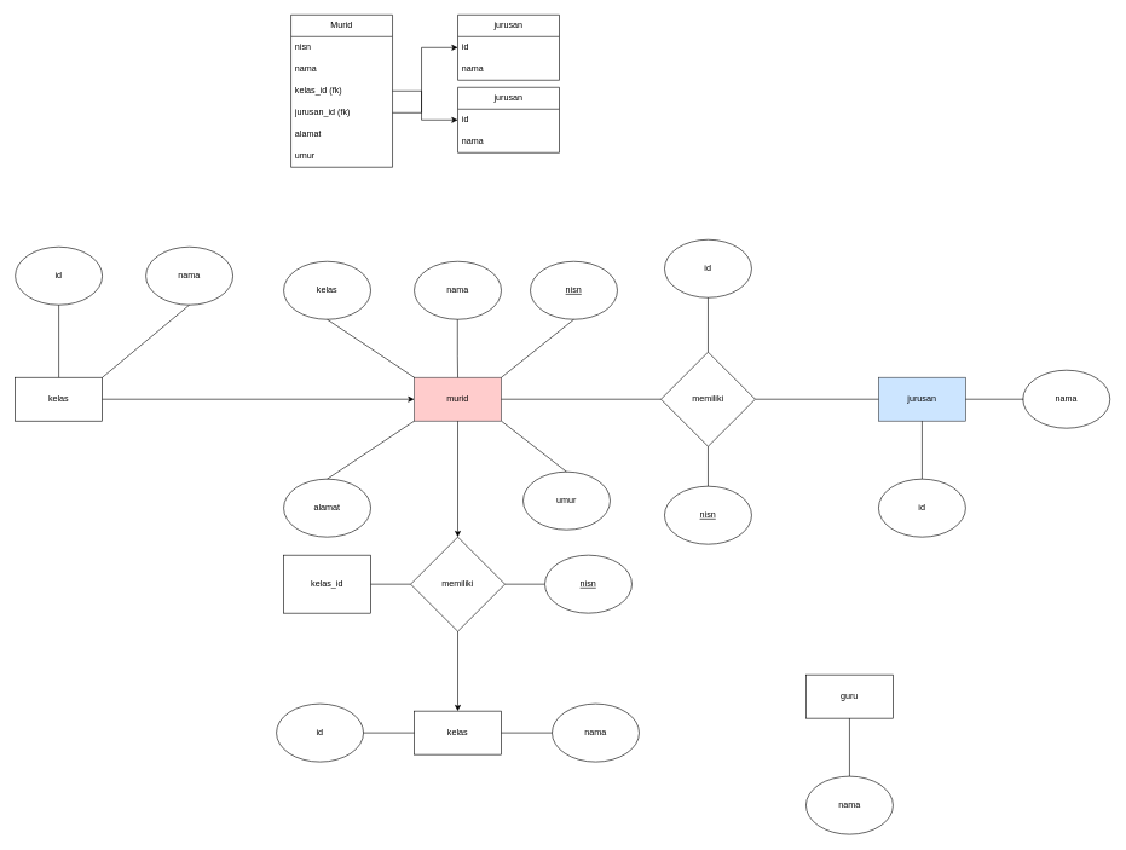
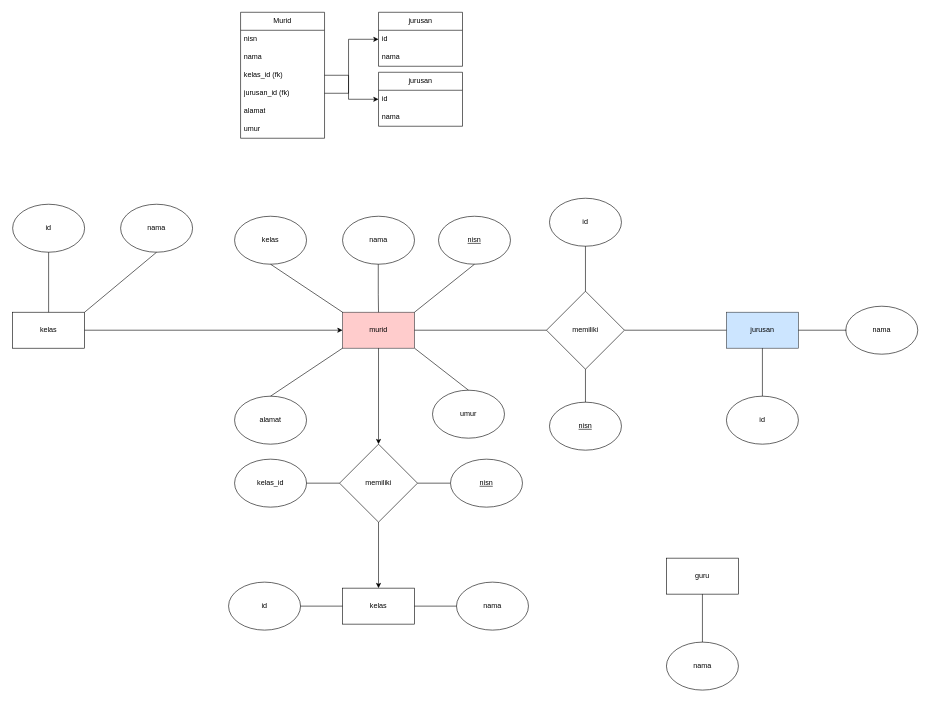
  <mxCell id="0" />
  <mxCell id="1" parent="0" />
  <mxCell id="2" value="nama" style="ellipse;whiteSpace=wrap;html=1;" vertex="1" parent="1"><mxGeometry x="570" y="360" width="120" height="80" as="geometry" /></mxCell>
  <mxCell id="3" value="murid" style="rounded=0;whiteSpace=wrap;html=1;fillColor=#ffcccc;strokeColor=#36393d;" vertex="1" parent="1"><mxGeometry x="570" y="520" width="120" height="60" as="geometry" /></mxCell>
  <mxCell id="4" value="memiliki" style="rhombus;whiteSpace=wrap;html=1;" vertex="1" parent="1"><mxGeometry x="910" y="485" width="130" height="130" as="geometry" /></mxCell>
  <mxCell id="5" value="&lt;u&gt;nisn&lt;/u&gt;" style="ellipse;whiteSpace=wrap;html=1;" vertex="1" parent="1"><mxGeometry x="730" y="360" width="120" height="80" as="geometry" /></mxCell>
  <mxCell id="6" value="kelas" style="ellipse;whiteSpace=wrap;html=1;" vertex="1" parent="1"><mxGeometry x="390" y="360" width="120" height="80" as="geometry" /></mxCell>
  <mxCell id="7" value="alamat" style="ellipse;whiteSpace=wrap;html=1;" vertex="1" parent="1"><mxGeometry x="390" y="660" width="120" height="80" as="geometry" /></mxCell>
  <mxCell id="8" value="umur" style="ellipse;whiteSpace=wrap;html=1;" vertex="1" parent="1"><mxGeometry x="720" y="650" width="120" height="80" as="geometry" /></mxCell>
  <mxCell id="9" value="" style="endArrow=none;html=1;rounded=0;" edge="1" parent="1"><mxGeometry width="50" height="50" relative="1" as="geometry"><mxPoint x="630" y="520" as="sourcePoint" /><mxPoint x="629.58" y="440" as="targetPoint" /><Array as="points"><mxPoint x="629.58" y="490" /></Array></mxGeometry></mxCell>
  <mxCell id="10" value="" style="endArrow=none;html=1;rounded=0;entryX=1;entryY=1;entryDx=0;entryDy=0;exitX=0.5;exitY=0;exitDx=0;exitDy=0;" edge="1" parent="1" source="8" target="3"><mxGeometry width="50" height="50" relative="1" as="geometry"><mxPoint x="630" y="660" as="sourcePoint" /><mxPoint x="629.58" y="580" as="targetPoint" /><Array as="points" /></mxGeometry></mxCell>
  <mxCell id="11" value="" style="endArrow=none;html=1;rounded=0;exitX=1;exitY=0;exitDx=0;exitDy=0;entryX=0.5;entryY=1;entryDx=0;entryDy=0;" edge="1" parent="1" source="3" target="5"><mxGeometry width="50" height="50" relative="1" as="geometry"><mxPoint x="760.42" y="520" as="sourcePoint" /><mxPoint x="760" y="440" as="targetPoint" /><Array as="points" /></mxGeometry></mxCell>
  <mxCell id="12" value="" style="endArrow=none;html=1;rounded=0;exitX=0;exitY=0;exitDx=0;exitDy=0;entryX=0.5;entryY=1;entryDx=0;entryDy=0;" edge="1" parent="1" source="3" target="6"><mxGeometry width="50" height="50" relative="1" as="geometry"><mxPoint x="700" y="530" as="sourcePoint" /><mxPoint x="771" y="445" as="targetPoint" /><Array as="points" /></mxGeometry></mxCell>
  <mxCell id="13" value="" style="endArrow=none;html=1;rounded=0;exitX=0;exitY=0.5;exitDx=0;exitDy=0;entryX=1;entryY=0.5;entryDx=0;entryDy=0;" edge="1" parent="1" source="48" target="40"><mxGeometry width="50" height="50" relative="1" as="geometry"><mxPoint x="580" y="530" as="sourcePoint" /><mxPoint x="510" y="550" as="targetPoint" /><Array as="points" /></mxGeometry></mxCell>
  <mxCell id="14" value="" style="endArrow=none;html=1;rounded=0;exitX=0;exitY=1;exitDx=0;exitDy=0;entryX=0.5;entryY=0;entryDx=0;entryDy=0;" edge="1" parent="1" source="3" target="7"><mxGeometry width="50" height="50" relative="1" as="geometry"><mxPoint x="580" y="530" as="sourcePoint" /><mxPoint x="460" y="450" as="targetPoint" /><Array as="points" /></mxGeometry></mxCell>
  <mxCell id="15" value="jurusan" style="rounded=0;whiteSpace=wrap;html=1;fillColor=#cce5ff;strokeColor=#36393d;" vertex="1" parent="1"><mxGeometry x="1210" y="520" width="120" height="60" as="geometry" /></mxCell>
  <mxCell id="16" value="nama" style="ellipse;whiteSpace=wrap;html=1;" vertex="1" parent="1"><mxGeometry x="1409" y="510" width="120" height="80" as="geometry" /></mxCell>
  <mxCell id="17" value="id" style="ellipse;whiteSpace=wrap;html=1;" vertex="1" parent="1"><mxGeometry x="1210" y="660" width="120" height="80" as="geometry" /></mxCell>
  <mxCell id="18" value="" style="endArrow=none;html=1;rounded=0;entryX=0;entryY=0.5;entryDx=0;entryDy=0;exitX=1;exitY=0.5;exitDx=0;exitDy=0;" edge="1" parent="1" source="15"><mxGeometry width="50" height="50" relative="1" as="geometry"><mxPoint x="760" y="530" as="sourcePoint" /><mxPoint x="1410" y="550" as="targetPoint" /><Array as="points" /></mxGeometry></mxCell>
  <mxCell id="19" value="" style="endArrow=none;html=1;rounded=0;entryX=0.5;entryY=0;entryDx=0;entryDy=0;exitX=0.5;exitY=1;exitDx=0;exitDy=0;" edge="1" parent="1" source="15" target="17"><mxGeometry width="50" height="50" relative="1" as="geometry"><mxPoint x="1340" y="560" as="sourcePoint" /><mxPoint x="1420" y="560" as="targetPoint" /><Array as="points" /></mxGeometry></mxCell>
  <mxCell id="20" value="id" style="ellipse;whiteSpace=wrap;html=1;" vertex="1" parent="1"><mxGeometry x="915" y="330" width="120" height="80" as="geometry" /></mxCell>
  <mxCell id="21" value="Murid" style="swimlane;fontStyle=0;childLayout=stackLayout;horizontal=1;startSize=30;horizontalStack=0;resizeParent=1;resizeParentMax=0;resizeLast=0;collapsible=1;marginBottom=0;whiteSpace=wrap;html=1;" vertex="1" parent="1"><mxGeometry x="400" y="20" width="140" height="210" as="geometry" /></mxCell>
  <mxCell id="22" value="nisn" style="text;strokeColor=none;fillColor=none;align=left;verticalAlign=middle;spacingLeft=4;spacingRight=4;overflow=hidden;points=[[0,0.5],[1,0.5]];portConstraint=eastwest;rotatable=0;whiteSpace=wrap;html=1;" vertex="1" parent="21"><mxGeometry y="30" width="140" height="30" as="geometry" /></mxCell>
  <mxCell id="23" value="nama" style="text;strokeColor=none;fillColor=none;align=left;verticalAlign=middle;spacingLeft=4;spacingRight=4;overflow=hidden;points=[[0,0.5],[1,0.5]];portConstraint=eastwest;rotatable=0;whiteSpace=wrap;html=1;" vertex="1" parent="21"><mxGeometry y="60" width="140" height="30" as="geometry" /></mxCell>
  <mxCell id="24" value="kelas_id (fk)" style="text;strokeColor=none;fillColor=none;align=left;verticalAlign=middle;spacingLeft=4;spacingRight=4;overflow=hidden;points=[[0,0.5],[1,0.5]];portConstraint=eastwest;rotatable=0;whiteSpace=wrap;html=1;" vertex="1" parent="21"><mxGeometry y="90" width="140" height="30" as="geometry" /></mxCell>
  <mxCell id="25" value="jurusan_id (fk)" style="text;strokeColor=none;fillColor=none;align=left;verticalAlign=middle;spacingLeft=4;spacingRight=4;overflow=hidden;points=[[0,0.5],[1,0.5]];portConstraint=eastwest;rotatable=0;whiteSpace=wrap;html=1;" vertex="1" parent="21"><mxGeometry y="120" width="140" height="30" as="geometry" /></mxCell>
  <mxCell id="26" value="alamat" style="text;strokeColor=none;fillColor=none;align=left;verticalAlign=middle;spacingLeft=4;spacingRight=4;overflow=hidden;points=[[0,0.5],[1,0.5]];portConstraint=eastwest;rotatable=0;whiteSpace=wrap;html=1;" vertex="1" parent="21"><mxGeometry y="150" width="140" height="30" as="geometry" /></mxCell>
  <mxCell id="27" value="umur" style="text;strokeColor=none;fillColor=none;align=left;verticalAlign=middle;spacingLeft=4;spacingRight=4;overflow=hidden;points=[[0,0.5],[1,0.5]];portConstraint=eastwest;rotatable=0;whiteSpace=wrap;html=1;" vertex="1" parent="21"><mxGeometry y="180" width="140" height="30" as="geometry" /></mxCell>
  <mxCell id="28" value="" style="endArrow=none;html=1;rounded=0;entryX=0.5;entryY=1;entryDx=0;entryDy=0;exitX=0.5;exitY=0;exitDx=0;exitDy=0;" edge="1" parent="1" source="4" target="20"><mxGeometry width="50" height="50" relative="1" as="geometry"><mxPoint x="1000" y="470" as="sourcePoint" /><mxPoint x="973" y="451" as="targetPoint" /><Array as="points" /></mxGeometry></mxCell>
  <mxCell id="29" value="&lt;u&gt;nisn&lt;/u&gt;" style="ellipse;whiteSpace=wrap;html=1;" vertex="1" parent="1"><mxGeometry x="915" y="670" width="120" height="80" as="geometry" /></mxCell>
  <mxCell id="30" value="" style="endArrow=none;html=1;rounded=0;exitX=0.5;exitY=0;exitDx=0;exitDy=0;entryX=0.5;entryY=1;entryDx=0;entryDy=0;" edge="1" parent="1" source="29" target="4"><mxGeometry width="50" height="50" relative="1" as="geometry"><mxPoint x="985" y="495" as="sourcePoint" /><mxPoint x="975" y="610" as="targetPoint" /><Array as="points" /></mxGeometry></mxCell>
  <mxCell id="31" value="jurusan" style="swimlane;fontStyle=0;childLayout=stackLayout;horizontal=1;startSize=30;horizontalStack=0;resizeParent=1;resizeParentMax=0;resizeLast=0;collapsible=1;marginBottom=0;whiteSpace=wrap;html=1;" vertex="1" parent="1"><mxGeometry x="630" y="20" width="140" height="90" as="geometry" /></mxCell>
  <mxCell id="32" value="id" style="text;strokeColor=none;fillColor=none;align=left;verticalAlign=middle;spacingLeft=4;spacingRight=4;overflow=hidden;points=[[0,0.5],[1,0.5]];portConstraint=eastwest;rotatable=0;whiteSpace=wrap;html=1;" vertex="1" parent="31"><mxGeometry y="30" width="140" height="30" as="geometry" /></mxCell>
  <mxCell id="33" value="nama" style="text;strokeColor=none;fillColor=none;align=left;verticalAlign=middle;spacingLeft=4;spacingRight=4;overflow=hidden;points=[[0,0.5],[1,0.5]];portConstraint=eastwest;rotatable=0;whiteSpace=wrap;html=1;" vertex="1" parent="31"><mxGeometry y="60" width="140" height="30" as="geometry" /></mxCell>
  <mxCell id="34" value="" style="endArrow=classic;html=1;rounded=0;exitX=1;exitY=0.5;exitDx=0;exitDy=0;entryX=0;entryY=0.5;entryDx=0;entryDy=0;" edge="1" parent="1" source="25" target="32"><mxGeometry width="50" height="50" relative="1" as="geometry"><mxPoint x="650" y="370" as="sourcePoint" /><mxPoint x="610" y="110" as="targetPoint" /><Array as="points"><mxPoint x="580" y="155" /><mxPoint x="580" y="65" /></Array></mxGeometry></mxCell>
  <mxCell id="35" value="" style="endArrow=none;html=1;rounded=0;exitX=1;exitY=0.5;exitDx=0;exitDy=0;entryX=0;entryY=0.5;entryDx=0;entryDy=0;" edge="1" parent="1" source="3" target="4"><mxGeometry width="50" height="50" relative="1" as="geometry"><mxPoint x="700" y="530" as="sourcePoint" /><mxPoint x="800" y="450" as="targetPoint" /><Array as="points" /></mxGeometry></mxCell>
  <mxCell id="36" value="" style="endArrow=none;html=1;rounded=0;exitX=1;exitY=0.5;exitDx=0;exitDy=0;entryX=0;entryY=0.5;entryDx=0;entryDy=0;" edge="1" parent="1" source="4" target="15"><mxGeometry width="50" height="50" relative="1" as="geometry"><mxPoint x="700" y="560" as="sourcePoint" /><mxPoint x="920" y="560" as="targetPoint" /><Array as="points" /></mxGeometry></mxCell>
  <mxCell id="37" value="guru" style="rounded=0;whiteSpace=wrap;html=1;" vertex="1" parent="1"><mxGeometry x="1110" y="930" width="120" height="60" as="geometry" /></mxCell>
  <mxCell id="38" value="nama" style="ellipse;whiteSpace=wrap;html=1;" vertex="1" parent="1"><mxGeometry x="1110" y="1070" width="120" height="80" as="geometry" /></mxCell>
  <mxCell id="39" value="" style="endArrow=none;html=1;rounded=0;exitX=0.5;exitY=0;exitDx=0;exitDy=0;entryX=0.5;entryY=1;entryDx=0;entryDy=0;" edge="1" parent="1" source="38" target="37"><mxGeometry width="50" height="50" relative="1" as="geometry"><mxPoint x="1240" y="970" as="sourcePoint" /><mxPoint x="1320" y="970" as="targetPoint" /><Array as="points" /></mxGeometry></mxCell>
  <mxCell id="40" value="memiliki" style="rhombus;whiteSpace=wrap;html=1;" vertex="1" parent="1"><mxGeometry x="565" y="740" width="130" height="130" as="geometry" /></mxCell>
  <mxCell id="41" value="" style="endArrow=classic;html=1;rounded=0;exitX=0.5;exitY=1;exitDx=0;exitDy=0;entryX=0.5;entryY=0;entryDx=0;entryDy=0;" edge="1" parent="1" source="3" target="40"><mxGeometry width="50" height="50" relative="1" as="geometry"><mxPoint x="810" y="960" as="sourcePoint" /><mxPoint x="860" y="910" as="targetPoint" /></mxGeometry></mxCell>
  <mxCell id="42" value="kelas" style="rounded=0;whiteSpace=wrap;html=1;" vertex="1" parent="1"><mxGeometry x="570" y="980" width="120" height="60" as="geometry" /></mxCell>
  <mxCell id="43" value="nama" style="ellipse;whiteSpace=wrap;html=1;" vertex="1" parent="1"><mxGeometry x="760" y="970" width="120" height="80" as="geometry" /></mxCell>
  <mxCell id="44" value="id" style="ellipse;whiteSpace=wrap;html=1;" vertex="1" parent="1"><mxGeometry x="380" y="970" width="120" height="80" as="geometry" /></mxCell>
  <mxCell id="45" value="" style="endArrow=none;html=1;rounded=0;exitX=1;exitY=0.5;exitDx=0;exitDy=0;entryX=0;entryY=0.5;entryDx=0;entryDy=0;" edge="1" parent="1" source="44" target="42"><mxGeometry width="50" height="50" relative="1" as="geometry"><mxPoint x="1240" y="1030" as="sourcePoint" /><mxPoint x="1320" y="1030" as="targetPoint" /><Array as="points" /></mxGeometry></mxCell>
  <mxCell id="46" value="" style="endArrow=none;html=1;rounded=0;exitX=1;exitY=0.5;exitDx=0;exitDy=0;entryX=0;entryY=0.5;entryDx=0;entryDy=0;" edge="1" parent="1" source="42" target="43"><mxGeometry width="50" height="50" relative="1" as="geometry"><mxPoint x="510" y="1020" as="sourcePoint" /><mxPoint x="580" y="1020" as="targetPoint" /><Array as="points" /></mxGeometry></mxCell>
  <mxCell id="47" value="" style="endArrow=classic;html=1;rounded=0;exitX=0.5;exitY=1;exitDx=0;exitDy=0;entryX=0.5;entryY=0;entryDx=0;entryDy=0;" edge="1" parent="1" source="40" target="42"><mxGeometry width="50" height="50" relative="1" as="geometry"><mxPoint x="640" y="590" as="sourcePoint" /><mxPoint x="640" y="750" as="targetPoint" /></mxGeometry></mxCell>
  <mxCell id="48" value="&lt;u&gt;nisn&lt;/u&gt;" style="ellipse;whiteSpace=wrap;html=1;" vertex="1" parent="1"><mxGeometry x="750" y="765" width="120" height="80" as="geometry" /></mxCell>
- <mxCell id="49" value="kelas_id" style="whiteSpace=wrap;html=1;rounded=0;" vertex="1" parent="1"><mxGeometry x="390" y="765" width="120" height="80" as="geometry" /></mxCell>
+ <mxCell id="49" value="kelas_id" style="ellipse;whiteSpace=wrap;html=1;" vertex="1" parent="1"><mxGeometry x="390" y="765" width="120" height="80" as="geometry" /></mxCell>
  <mxCell id="50" value="" style="endArrow=none;html=1;rounded=0;exitX=0;exitY=0.5;exitDx=0;exitDy=0;entryX=1;entryY=0.5;entryDx=0;entryDy=0;" edge="1" parent="1" source="40" target="49"><mxGeometry width="50" height="50" relative="1" as="geometry"><mxPoint x="760" y="815" as="sourcePoint" /><mxPoint x="705" y="815" as="targetPoint" /><Array as="points" /></mxGeometry></mxCell>
  <mxCell id="51" value="jurusan" style="swimlane;fontStyle=0;childLayout=stackLayout;horizontal=1;startSize=30;horizontalStack=0;resizeParent=1;resizeParentMax=0;resizeLast=0;collapsible=1;marginBottom=0;whiteSpace=wrap;html=1;" vertex="1" parent="1"><mxGeometry x="630" y="120" width="140" height="90" as="geometry" /></mxCell>
  <mxCell id="52" value="id" style="text;strokeColor=none;fillColor=none;align=left;verticalAlign=middle;spacingLeft=4;spacingRight=4;overflow=hidden;points=[[0,0.5],[1,0.5]];portConstraint=eastwest;rotatable=0;whiteSpace=wrap;html=1;" vertex="1" parent="51"><mxGeometry y="30" width="140" height="30" as="geometry" /></mxCell>
  <mxCell id="53" value="nama" style="text;strokeColor=none;fillColor=none;align=left;verticalAlign=middle;spacingLeft=4;spacingRight=4;overflow=hidden;points=[[0,0.5],[1,0.5]];portConstraint=eastwest;rotatable=0;whiteSpace=wrap;html=1;" vertex="1" parent="51"><mxGeometry y="60" width="140" height="30" as="geometry" /></mxCell>
  <mxCell id="54" value="" style="endArrow=classic;html=1;rounded=0;exitX=1;exitY=0.5;exitDx=0;exitDy=0;entryX=0;entryY=0.5;entryDx=0;entryDy=0;" edge="1" parent="1" source="24" target="52"><mxGeometry width="50" height="50" relative="1" as="geometry"><mxPoint x="540" y="165" as="sourcePoint" /><mxPoint x="630" y="75" as="targetPoint" /><Array as="points"><mxPoint x="580" y="125" /><mxPoint x="580" y="165" /></Array></mxGeometry></mxCell>
  <mxCell id="55" value="kelas" style="rounded=0;whiteSpace=wrap;html=1;" vertex="1" parent="1"><mxGeometry x="20" y="520" width="120" height="60" as="geometry" /></mxCell>
  <mxCell id="56" value="nama" style="ellipse;whiteSpace=wrap;html=1;" vertex="1" parent="1"><mxGeometry x="200" y="340" width="120" height="80" as="geometry" /></mxCell>
  <mxCell id="57" value="id" style="ellipse;whiteSpace=wrap;html=1;" vertex="1" parent="1"><mxGeometry x="20" y="340" width="120" height="80" as="geometry" /></mxCell>
  <mxCell id="58" value="" style="endArrow=classic;html=1;rounded=0;exitX=1;exitY=0.5;exitDx=0;exitDy=0;entryX=0;entryY=0.5;entryDx=0;entryDy=0;" edge="1" parent="1" source="55" target="3"><mxGeometry width="50" height="50" relative="1" as="geometry"><mxPoint x="640" y="590" as="sourcePoint" /><mxPoint x="640" y="750" as="targetPoint" /></mxGeometry></mxCell>
  <mxCell id="59" value="" style="endArrow=none;html=1;rounded=0;entryX=0.5;entryY=1;entryDx=0;entryDy=0;exitX=0.5;exitY=0;exitDx=0;exitDy=0;" edge="1" parent="1" source="55" target="57"><mxGeometry width="50" height="50" relative="1" as="geometry"><mxPoint x="640" y="530" as="sourcePoint" /><mxPoint x="639.58" y="450" as="targetPoint" /><Array as="points" /></mxGeometry></mxCell>
  <mxCell id="60" value="" style="endArrow=none;html=1;rounded=0;entryX=0.5;entryY=1;entryDx=0;entryDy=0;exitX=1;exitY=0;exitDx=0;exitDy=0;" edge="1" parent="1" source="55" target="56"><mxGeometry width="50" height="50" relative="1" as="geometry"><mxPoint x="90" y="530" as="sourcePoint" /><mxPoint x="90" y="430" as="targetPoint" /><Array as="points" /></mxGeometry></mxCell>
